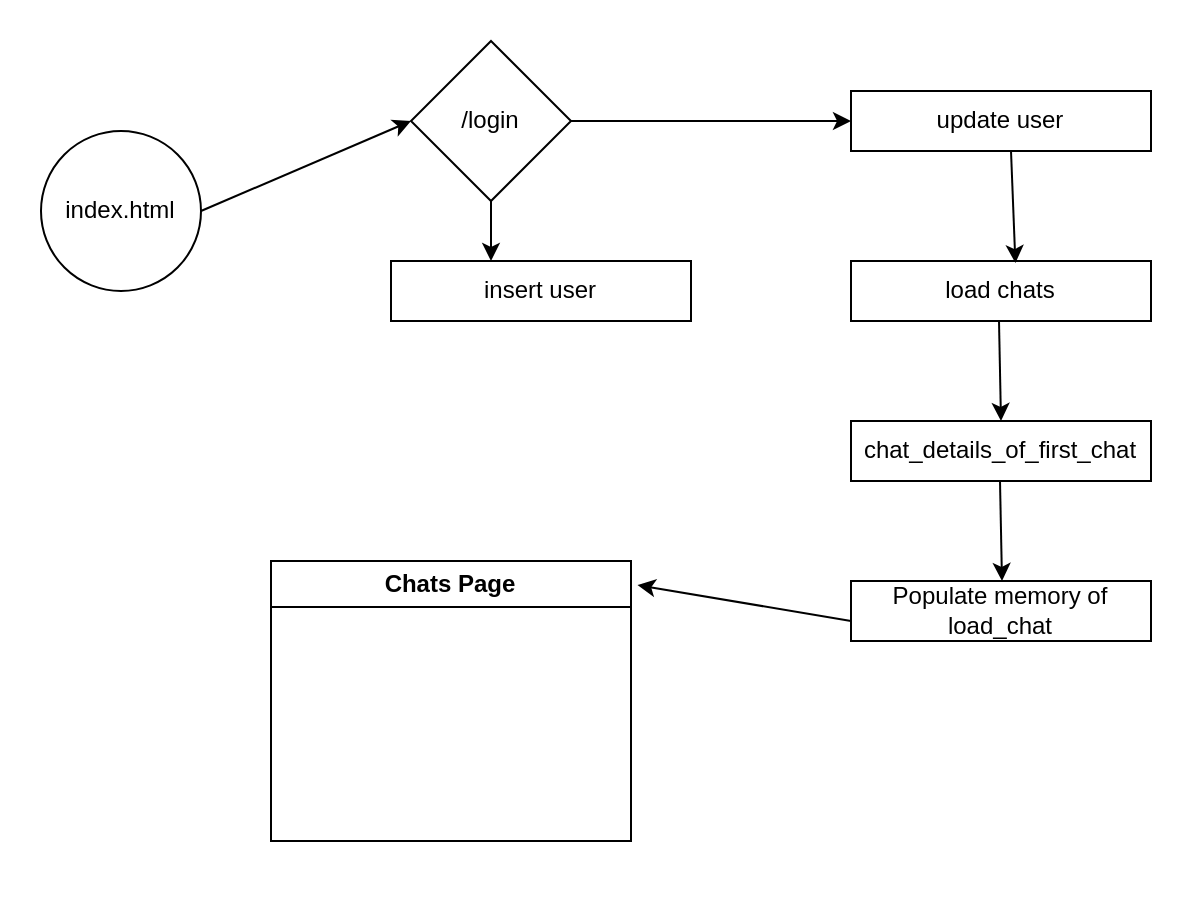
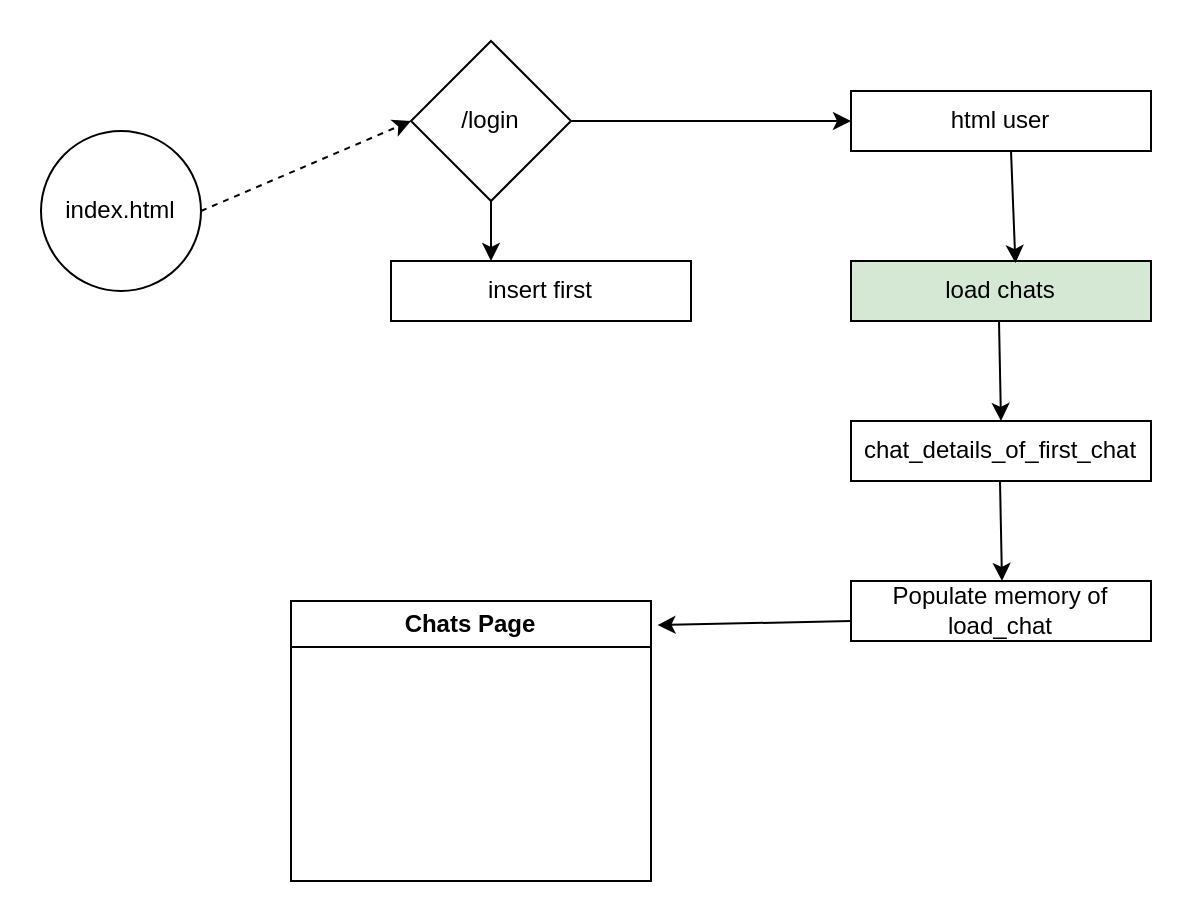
  <mxCell id="0" />
  <mxCell id="1" parent="0" />
- <mxCell id="2" style="edgeStyle=none;html=1;exitX=1;exitY=0.5;exitDx=0;exitDy=0;entryX=0;entryY=0.5;entryDx=0;entryDy=0;" edge="1" parent="1" source="3" target="4"><mxGeometry relative="1" as="geometry" /></mxCell>
+ <mxCell id="2" style="edgeStyle=none;html=1;exitX=1;exitY=0.5;exitDx=0;exitDy=0;entryX=0;entryY=0.5;entryDx=0;entryDy=0;dashed=1;" edge="1" parent="1" source="3" target="4"><mxGeometry relative="1" as="geometry" /></mxCell>
  <mxCell id="3" value="index.html" style="ellipse;whiteSpace=wrap;html=1;aspect=fixed;" vertex="1" parent="1"><mxGeometry x="20" y="65" width="80" height="80" as="geometry" /></mxCell>
  <mxCell id="4" value="/login" style="rhombus;whiteSpace=wrap;html=1;" vertex="1" parent="1"><mxGeometry x="205" y="20" width="80" height="80" as="geometry" /></mxCell>
  <mxCell id="5" value="chat_details_of_first_chat" style="rounded=0;whiteSpace=wrap;html=1;" vertex="1" parent="1"><mxGeometry x="425" y="210" width="150" height="30" as="geometry" /></mxCell>
- <mxCell id="6" value="load chats" style="rounded=0;whiteSpace=wrap;html=1;" vertex="1" parent="1"><mxGeometry x="425" y="130" width="150" height="30" as="geometry" /></mxCell>
- <mxCell id="7" value="update user" style="rounded=0;whiteSpace=wrap;html=1;" vertex="1" parent="1"><mxGeometry x="425" y="45" width="150" height="30" as="geometry" /></mxCell>
- <mxCell id="8" value="insert user" style="rounded=0;whiteSpace=wrap;html=1;" vertex="1" parent="1"><mxGeometry x="195" y="130" width="150" height="30" as="geometry" /></mxCell>
+ <mxCell id="6" value="load chats" style="rounded=0;whiteSpace=wrap;html=1;fillColor=#d5e8d4;" vertex="1" parent="1"><mxGeometry x="425" y="130" width="150" height="30" as="geometry" /></mxCell>
+ <mxCell id="7" value="html user" style="rounded=0;whiteSpace=wrap;html=1;" vertex="1" parent="1"><mxGeometry x="425" y="45" width="150" height="30" as="geometry" /></mxCell>
+ <mxCell id="8" value="insert first" style="rounded=0;whiteSpace=wrap;html=1;" vertex="1" parent="1"><mxGeometry x="195" y="130" width="150" height="30" as="geometry" /></mxCell>
  <mxCell id="9" value="Populate memory of load_chat" style="rounded=0;whiteSpace=wrap;html=1;" vertex="1" parent="1"><mxGeometry x="425" y="290" width="150" height="30" as="geometry" /></mxCell>
- <mxCell id="10" value="Chats Page" style="swimlane;whiteSpace=wrap;html=1;" vertex="1" parent="1"><mxGeometry x="135" y="280" width="180" height="140" as="geometry" /></mxCell>
+ <mxCell id="10" value="Chats Page" style="swimlane;whiteSpace=wrap;html=1;" vertex="1" parent="1"><mxGeometry x="145" y="300" width="180" height="140" as="geometry" /></mxCell>
  <mxCell id="11" value="" style="endArrow=classic;html=1;entryX=0.548;entryY=0.034;entryDx=0;entryDy=0;entryPerimeter=0;" edge="1" parent="1" target="6"><mxGeometry width="50" height="50" relative="1" as="geometry"><mxPoint x="505" y="75" as="sourcePoint" /><mxPoint x="555" y="25" as="targetPoint" /></mxGeometry></mxCell>
  <mxCell id="12" value="" style="endArrow=classic;html=1;entryX=0;entryY=0.5;entryDx=0;entryDy=0;" edge="1" parent="1" target="7"><mxGeometry width="50" height="50" relative="1" as="geometry"><mxPoint x="285" y="60" as="sourcePoint" /><mxPoint x="335" y="10" as="targetPoint" /></mxGeometry></mxCell>
  <mxCell id="13" value="" style="endArrow=classic;html=1;entryX=0.5;entryY=0;entryDx=0;entryDy=0;" edge="1" parent="1" target="5"><mxGeometry width="50" height="50" relative="1" as="geometry"><mxPoint x="499" y="160" as="sourcePoint" /><mxPoint x="501" y="216" as="targetPoint" /></mxGeometry></mxCell>
  <mxCell id="14" value="" style="endArrow=classic;html=1;entryX=0.5;entryY=0;entryDx=0;entryDy=0;" edge="1" parent="1"><mxGeometry width="50" height="50" relative="1" as="geometry"><mxPoint x="499.5" y="240" as="sourcePoint" /><mxPoint x="500.5" y="290" as="targetPoint" /></mxGeometry></mxCell>
  <mxCell id="15" value="" style="endArrow=classic;html=1;entryX=1.018;entryY=0.086;entryDx=0;entryDy=0;entryPerimeter=0;" edge="1" parent="1" target="10"><mxGeometry width="50" height="50" relative="1" as="geometry"><mxPoint x="425" y="310" as="sourcePoint" /><mxPoint x="426" y="360" as="targetPoint" /></mxGeometry></mxCell>
  <mxCell id="16" value="" style="endArrow=classic;html=1;" edge="1" parent="1"><mxGeometry width="50" height="50" relative="1" as="geometry"><mxPoint x="245" y="100" as="sourcePoint" /><mxPoint x="245" y="130" as="targetPoint" /></mxGeometry></mxCell>
